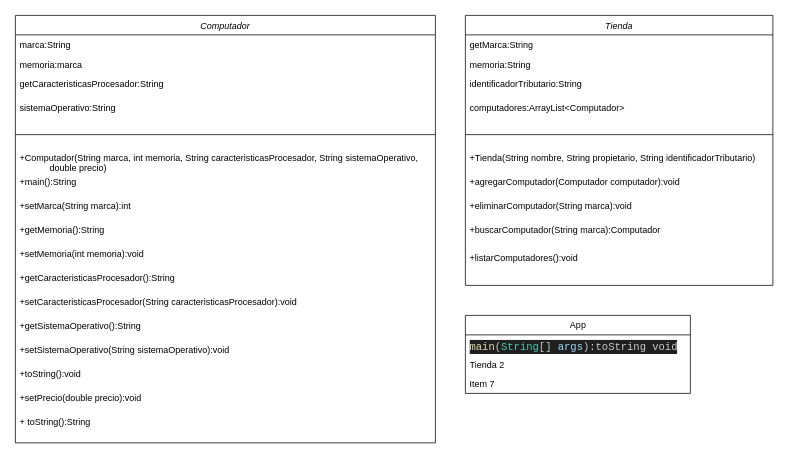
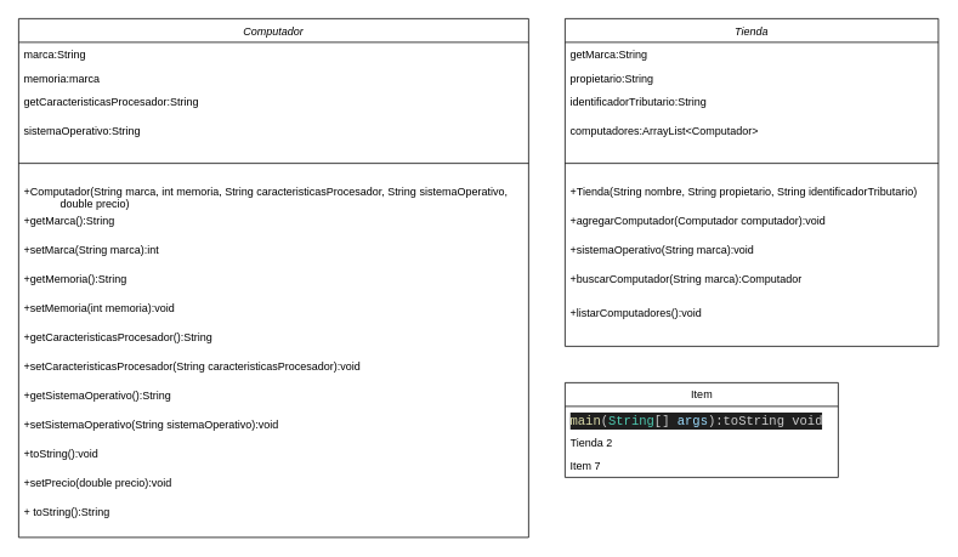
  <mxCell id="0" />
  <mxCell id="1" parent="0" />
  <mxCell id="2" value="Computador" style="swimlane;fontStyle=2;align=center;verticalAlign=top;childLayout=stackLayout;horizontal=1;startSize=26;horizontalStack=0;resizeParent=1;resizeLast=0;collapsible=1;marginBottom=0;rounded=0;shadow=0;strokeWidth=1;" parent="1" vertex="1"><mxGeometry x="20" y="20" width="560" height="570" as="geometry"><mxRectangle x="220" y="250" width="160" height="26" as="alternateBounds" /></mxGeometry></mxCell>
  <mxCell id="3" value="marca:String" style="text;align=left;verticalAlign=top;spacingLeft=4;spacingRight=4;overflow=hidden;rotatable=0;points=[[0,0.5],[1,0.5]];portConstraint=eastwest;" parent="2" vertex="1"><mxGeometry y="26" width="560" height="26" as="geometry" /></mxCell>
  <mxCell id="4" value="memoria:marca" style="text;align=left;verticalAlign=top;spacingLeft=4;spacingRight=4;overflow=hidden;rotatable=0;points=[[0,0.5],[1,0.5]];portConstraint=eastwest;rounded=0;shadow=0;html=0;" parent="2" vertex="1"><mxGeometry y="52" width="560" height="26" as="geometry" /></mxCell>
  <mxCell id="5" value="getCaracteristicasProcesador:String" style="text;align=left;verticalAlign=top;spacingLeft=4;spacingRight=4;overflow=hidden;rotatable=0;points=[[0,0.5],[1,0.5]];portConstraint=eastwest;rounded=0;shadow=0;html=0;" parent="2" vertex="1"><mxGeometry y="78" width="560" height="32" as="geometry" /></mxCell>
  <mxCell id="6" value="sistemaOperativo:String" style="text;align=left;verticalAlign=top;spacingLeft=4;spacingRight=4;overflow=hidden;rotatable=0;points=[[0,0.5],[1,0.5]];portConstraint=eastwest;rounded=0;shadow=0;html=0;" vertex="1" parent="2"><mxGeometry y="110" width="560" height="32" as="geometry" /></mxCell>
  <mxCell id="7" value="" style="line;html=1;strokeWidth=1;align=left;verticalAlign=middle;spacingTop=-1;spacingLeft=3;spacingRight=3;rotatable=0;labelPosition=right;points=[];portConstraint=eastwest;" parent="2" vertex="1"><mxGeometry y="142" width="560" height="34" as="geometry" /></mxCell>
  <mxCell id="8" value="+Computador(String marca, int memoria, String caracteristicasProcesador, String sistemaOperativo,&#10;            double precio)" style="text;align=left;verticalAlign=top;spacingLeft=4;spacingRight=4;overflow=hidden;rotatable=0;points=[[0,0.5],[1,0.5]];portConstraint=eastwest;rounded=0;shadow=0;html=0;" vertex="1" parent="2"><mxGeometry y="176" width="560" height="32" as="geometry" /></mxCell>
- <mxCell id="9" value="+main():String" style="text;align=left;verticalAlign=top;spacingLeft=4;spacingRight=4;overflow=hidden;rotatable=0;points=[[0,0.5],[1,0.5]];portConstraint=eastwest;rounded=0;shadow=0;html=0;" vertex="1" parent="2"><mxGeometry y="208" width="560" height="32" as="geometry" /></mxCell>
+ <mxCell id="9" value="+getMarca():String" style="text;align=left;verticalAlign=top;spacingLeft=4;spacingRight=4;overflow=hidden;rotatable=0;points=[[0,0.5],[1,0.5]];portConstraint=eastwest;rounded=0;shadow=0;html=0;" vertex="1" parent="2"><mxGeometry y="208" width="560" height="32" as="geometry" /></mxCell>
  <mxCell id="10" value="+setMarca(String marca):int" style="text;align=left;verticalAlign=top;spacingLeft=4;spacingRight=4;overflow=hidden;rotatable=0;points=[[0,0.5],[1,0.5]];portConstraint=eastwest;rounded=0;shadow=0;html=0;" vertex="1" parent="2"><mxGeometry y="240" width="560" height="32" as="geometry" /></mxCell>
  <mxCell id="11" value="+getMemoria():String" style="text;align=left;verticalAlign=top;spacingLeft=4;spacingRight=4;overflow=hidden;rotatable=0;points=[[0,0.5],[1,0.5]];portConstraint=eastwest;rounded=0;shadow=0;html=0;" vertex="1" parent="2"><mxGeometry y="272" width="560" height="32" as="geometry" /></mxCell>
  <mxCell id="12" value="+setMemoria(int memoria):void" style="text;align=left;verticalAlign=top;spacingLeft=4;spacingRight=4;overflow=hidden;rotatable=0;points=[[0,0.5],[1,0.5]];portConstraint=eastwest;rounded=0;shadow=0;html=0;" vertex="1" parent="2"><mxGeometry y="304" width="560" height="32" as="geometry" /></mxCell>
  <mxCell id="13" value="+getCaracteristicasProcesador():String" style="text;align=left;verticalAlign=top;spacingLeft=4;spacingRight=4;overflow=hidden;rotatable=0;points=[[0,0.5],[1,0.5]];portConstraint=eastwest;rounded=0;shadow=0;html=0;" vertex="1" parent="2"><mxGeometry y="336" width="560" height="32" as="geometry" /></mxCell>
  <mxCell id="14" value="+setCaracteristicasProcesador(String caracteristicasProcesador):void" style="text;align=left;verticalAlign=top;spacingLeft=4;spacingRight=4;overflow=hidden;rotatable=0;points=[[0,0.5],[1,0.5]];portConstraint=eastwest;rounded=0;shadow=0;html=0;" vertex="1" parent="2"><mxGeometry y="368" width="560" height="32" as="geometry" /></mxCell>
  <mxCell id="15" value="+getSistemaOperativo():String" style="text;align=left;verticalAlign=top;spacingLeft=4;spacingRight=4;overflow=hidden;rotatable=0;points=[[0,0.5],[1,0.5]];portConstraint=eastwest;rounded=0;shadow=0;html=0;" vertex="1" parent="2"><mxGeometry y="400" width="560" height="32" as="geometry" /></mxCell>
  <mxCell id="16" value="+setSistemaOperativo(String sistemaOperativo):void" style="text;align=left;verticalAlign=top;spacingLeft=4;spacingRight=4;overflow=hidden;rotatable=0;points=[[0,0.5],[1,0.5]];portConstraint=eastwest;rounded=0;shadow=0;html=0;" vertex="1" parent="2"><mxGeometry y="432" width="560" height="32" as="geometry" /></mxCell>
  <mxCell id="17" value="+toString():void" style="text;align=left;verticalAlign=top;spacingLeft=4;spacingRight=4;overflow=hidden;rotatable=0;points=[[0,0.5],[1,0.5]];portConstraint=eastwest;rounded=0;shadow=0;html=0;" vertex="1" parent="2"><mxGeometry y="464" width="560" height="32" as="geometry" /></mxCell>
  <mxCell id="18" value="+setPrecio(double precio):void" style="text;align=left;verticalAlign=top;spacingLeft=4;spacingRight=4;overflow=hidden;rotatable=0;points=[[0,0.5],[1,0.5]];portConstraint=eastwest;rounded=0;shadow=0;html=0;" vertex="1" parent="2"><mxGeometry y="496" width="560" height="32" as="geometry" /></mxCell>
  <mxCell id="19" value="+ toString():String" style="text;align=left;verticalAlign=top;spacingLeft=4;spacingRight=4;overflow=hidden;rotatable=0;points=[[0,0.5],[1,0.5]];portConstraint=eastwest;rounded=0;shadow=0;html=0;" vertex="1" parent="2"><mxGeometry y="528" width="560" height="32" as="geometry" /></mxCell>
  <mxCell id="20" value="Tienda" style="swimlane;fontStyle=2;align=center;verticalAlign=top;childLayout=stackLayout;horizontal=1;startSize=26;horizontalStack=0;resizeParent=1;resizeLast=0;collapsible=1;marginBottom=0;rounded=0;shadow=0;strokeWidth=1;" vertex="1" parent="1"><mxGeometry x="620" y="20" width="410" height="360" as="geometry"><mxRectangle x="220" y="250" width="160" height="26" as="alternateBounds" /></mxGeometry></mxCell>
  <mxCell id="21" value="getMarca:String" style="text;align=left;verticalAlign=top;spacingLeft=4;spacingRight=4;overflow=hidden;rotatable=0;points=[[0,0.5],[1,0.5]];portConstraint=eastwest;" vertex="1" parent="20"><mxGeometry y="26" width="410" height="26" as="geometry" /></mxCell>
- <mxCell id="22" value="memoria:String" style="text;align=left;verticalAlign=top;spacingLeft=4;spacingRight=4;overflow=hidden;rotatable=0;points=[[0,0.5],[1,0.5]];portConstraint=eastwest;rounded=0;shadow=0;html=0;" vertex="1" parent="20"><mxGeometry y="52" width="410" height="26" as="geometry" /></mxCell>
+ <mxCell id="22" value="propietario:String" style="text;align=left;verticalAlign=top;spacingLeft=4;spacingRight=4;overflow=hidden;rotatable=0;points=[[0,0.5],[1,0.5]];portConstraint=eastwest;rounded=0;shadow=0;html=0;" vertex="1" parent="20"><mxGeometry y="52" width="410" height="26" as="geometry" /></mxCell>
  <mxCell id="23" value="identificadorTributario:String" style="text;align=left;verticalAlign=top;spacingLeft=4;spacingRight=4;overflow=hidden;rotatable=0;points=[[0,0.5],[1,0.5]];portConstraint=eastwest;rounded=0;shadow=0;html=0;" vertex="1" parent="20"><mxGeometry y="78" width="410" height="32" as="geometry" /></mxCell>
  <mxCell id="24" value="computadores:ArrayList&lt;Computador&gt;" style="text;align=left;verticalAlign=top;spacingLeft=4;spacingRight=4;overflow=hidden;rotatable=0;points=[[0,0.5],[1,0.5]];portConstraint=eastwest;rounded=0;shadow=0;html=0;" vertex="1" parent="20"><mxGeometry y="110" width="410" height="32" as="geometry" /></mxCell>
  <mxCell id="25" value="" style="line;html=1;strokeWidth=1;align=left;verticalAlign=middle;spacingTop=-1;spacingLeft=3;spacingRight=3;rotatable=0;labelPosition=right;points=[];portConstraint=eastwest;" vertex="1" parent="20"><mxGeometry y="142" width="410" height="34" as="geometry" /></mxCell>
  <mxCell id="26" value="+Tienda(String nombre, String propietario, String identificadorTributario)" style="text;align=left;verticalAlign=top;spacingLeft=4;spacingRight=4;overflow=hidden;rotatable=0;points=[[0,0.5],[1,0.5]];portConstraint=eastwest;rounded=0;shadow=0;html=0;" vertex="1" parent="20"><mxGeometry y="176" width="410" height="32" as="geometry" /></mxCell>
  <mxCell id="27" value="+agregarComputador(Computador computador):void" style="text;align=left;verticalAlign=top;spacingLeft=4;spacingRight=4;overflow=hidden;rotatable=0;points=[[0,0.5],[1,0.5]];portConstraint=eastwest;rounded=0;shadow=0;html=0;" vertex="1" parent="20"><mxGeometry y="208" width="410" height="32" as="geometry" /></mxCell>
- <mxCell id="28" value="+eliminarComputador(String marca):void" style="text;align=left;verticalAlign=top;spacingLeft=4;spacingRight=4;overflow=hidden;rotatable=0;points=[[0,0.5],[1,0.5]];portConstraint=eastwest;rounded=0;shadow=0;html=0;" vertex="1" parent="20"><mxGeometry y="240" width="410" height="32" as="geometry" /></mxCell>
+ <mxCell id="28" value="+sistemaOperativo(String marca):void" style="text;align=left;verticalAlign=top;spacingLeft=4;spacingRight=4;overflow=hidden;rotatable=0;points=[[0,0.5],[1,0.5]];portConstraint=eastwest;rounded=0;shadow=0;html=0;" vertex="1" parent="20"><mxGeometry y="240" width="410" height="32" as="geometry" /></mxCell>
  <mxCell id="29" value="+buscarComputador(String marca):Computador" style="text;align=left;verticalAlign=top;spacingLeft=4;spacingRight=4;overflow=hidden;rotatable=0;points=[[0,0.5],[1,0.5]];portConstraint=eastwest;rounded=0;shadow=0;html=0;" vertex="1" parent="20"><mxGeometry y="272" width="410" height="38" as="geometry" /></mxCell>
  <mxCell id="30" value="+listarComputadores():void" style="text;align=left;verticalAlign=top;spacingLeft=4;spacingRight=4;overflow=hidden;rotatable=0;points=[[0,0.5],[1,0.5]];portConstraint=eastwest;rounded=0;shadow=0;html=0;" vertex="1" parent="20"><mxGeometry y="310" width="410" height="38" as="geometry" /></mxCell>
- <mxCell id="31" value="App" style="swimlane;fontStyle=0;childLayout=stackLayout;horizontal=1;startSize=26;fillColor=none;horizontalStack=0;resizeParent=1;resizeParentMax=0;resizeLast=0;collapsible=1;marginBottom=0;html=1;" vertex="1" parent="1"><mxGeometry x="620" y="420" width="300" height="104" as="geometry" /></mxCell>
+ <mxCell id="31" value="Item" style="swimlane;fontStyle=0;childLayout=stackLayout;horizontal=1;startSize=26;fillColor=none;horizontalStack=0;resizeParent=1;resizeParentMax=0;resizeLast=0;collapsible=1;marginBottom=0;html=1;" vertex="1" parent="1"><mxGeometry x="620" y="420" width="300" height="104" as="geometry" /></mxCell>
  <mxCell id="32" value="&lt;div style=&quot;color: rgb(204, 204, 204); background-color: rgb(31, 31, 31); font-family: Consolas, &amp;quot;Courier New&amp;quot;, monospace; font-size: 14px; line-height: 19px; white-space: pre;&quot;&gt;&lt;span style=&quot;color: #dcdcaa;&quot;&gt;main&lt;/span&gt;(&lt;span style=&quot;color: #4ec9b0;&quot;&gt;String&lt;/span&gt;[] &lt;span style=&quot;color: #9cdcfe;&quot;&gt;args&lt;/span&gt;):toString void&lt;/div&gt;" style="text;strokeColor=none;fillColor=none;align=left;verticalAlign=top;spacingLeft=4;spacingRight=4;overflow=hidden;rotatable=0;points=[[0,0.5],[1,0.5]];portConstraint=eastwest;whiteSpace=wrap;html=1;" vertex="1" parent="31"><mxGeometry y="26" width="300" height="26" as="geometry" /></mxCell>
  <mxCell id="33" value="Tienda 2" style="text;strokeColor=none;fillColor=none;align=left;verticalAlign=top;spacingLeft=4;spacingRight=4;overflow=hidden;rotatable=0;points=[[0,0.5],[1,0.5]];portConstraint=eastwest;whiteSpace=wrap;html=1;" vertex="1" parent="31"><mxGeometry y="52" width="300" height="26" as="geometry" /></mxCell>
  <mxCell id="34" value="Item 7" style="text;strokeColor=none;fillColor=none;align=left;verticalAlign=top;spacingLeft=4;spacingRight=4;overflow=hidden;rotatable=0;points=[[0,0.5],[1,0.5]];portConstraint=eastwest;whiteSpace=wrap;html=1;" vertex="1" parent="31"><mxGeometry y="78" width="300" height="26" as="geometry" /></mxCell>
